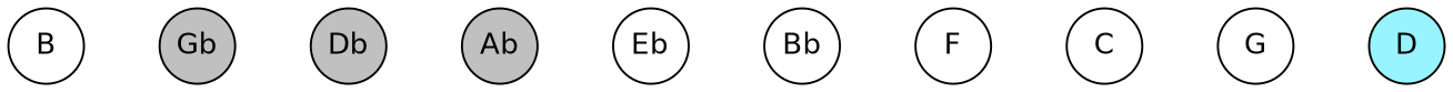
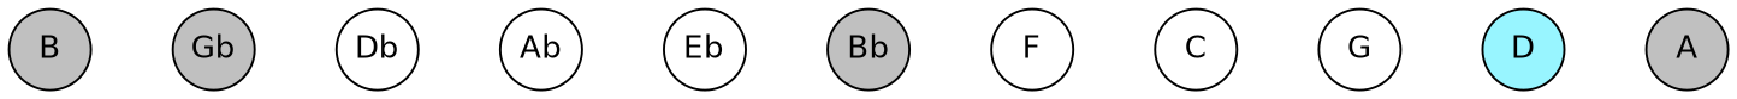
  graph {
    mindist=.1
    rankdir=LR
    node [fillcolor=white fontname=Helvetica margin=0 shape=circle style=filled]
    edge [style=invis]
-   B
+   B [fillcolor=gray]
    Gb [fillcolor=gray]
-   Db [fillcolor=gray]
-   Ab [fillcolor=gray]
+   Db
+   Ab
    Eb
-   Bb
+   Bb [fillcolor=gray]
    F
    C
    G
    D [fillcolor=cadetblue1]
+   A [fillcolor=gray]
    subgraph sub_1 {
      B
      Gb
      Db
      Ab
      Eb
      Bb
      F
      C
      G
      D
+     A
    }
    B -- Gb
    Gb -- Db
    Db -- Ab
    Ab -- Eb
    Eb -- Bb
    Bb -- F
    F -- C
    C -- G
    G -- D
+   D -- A
  }
